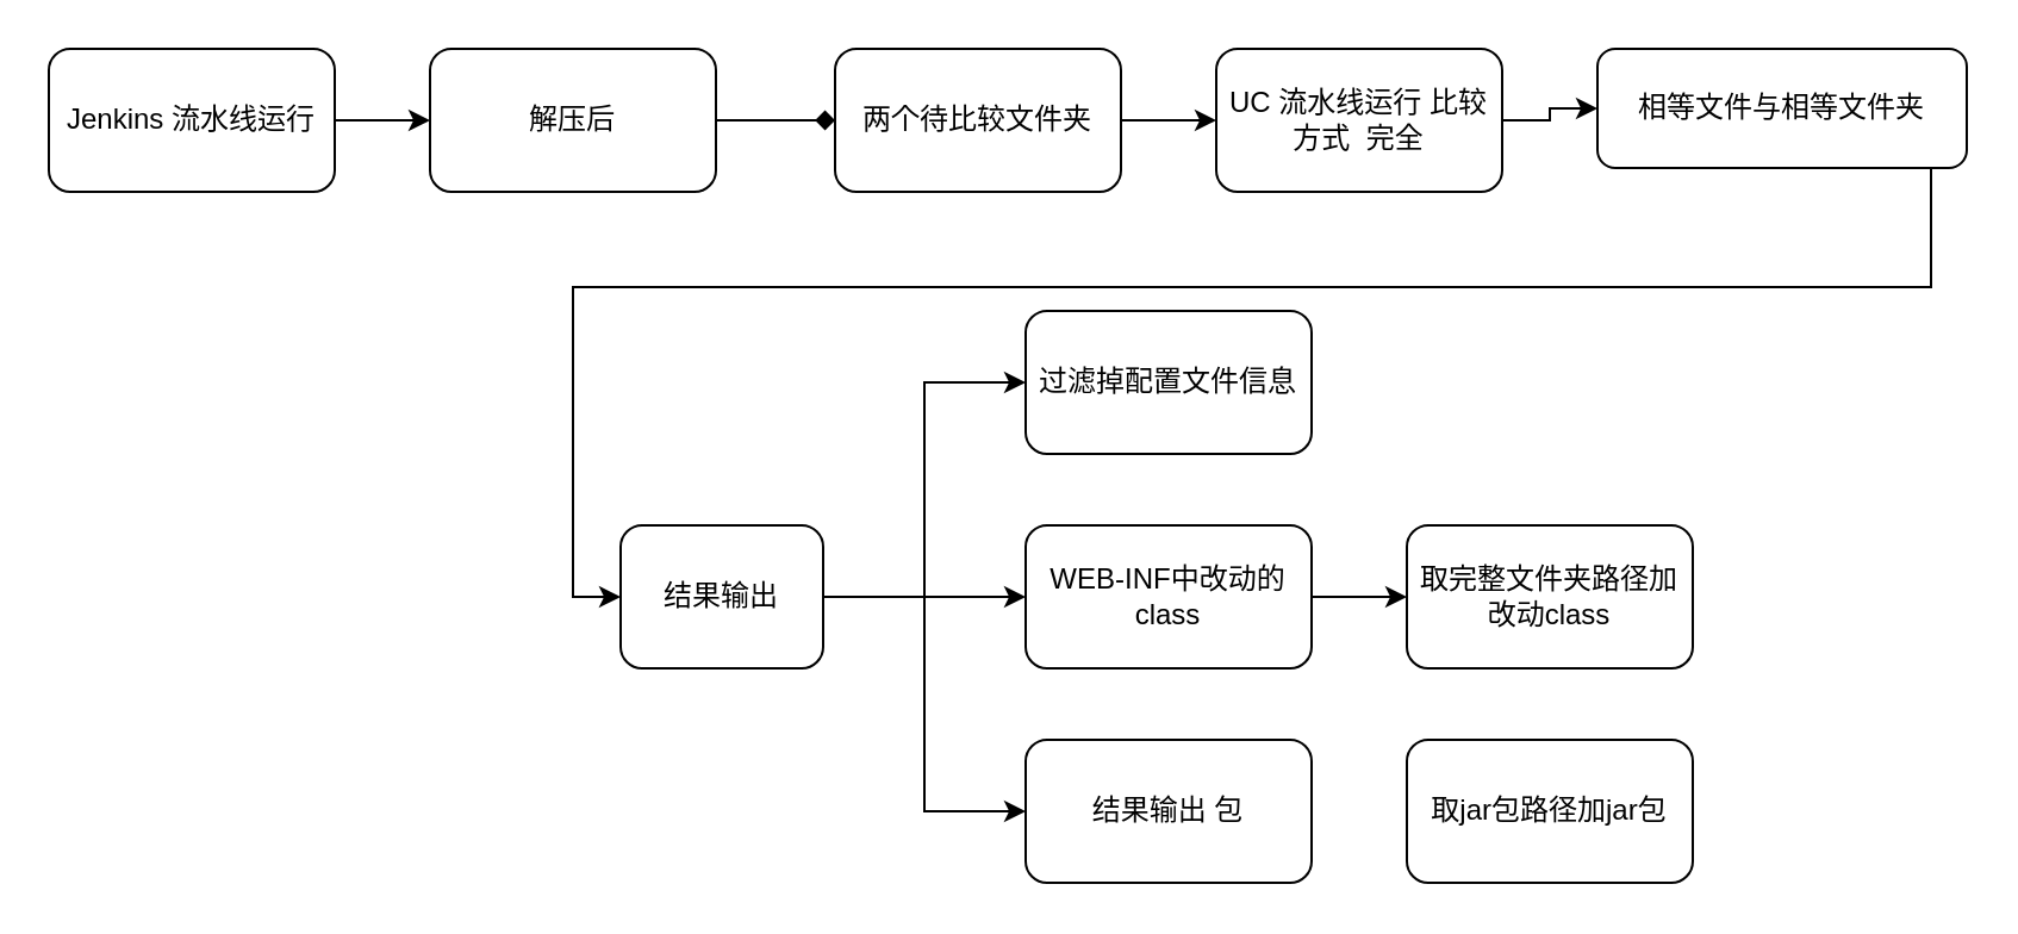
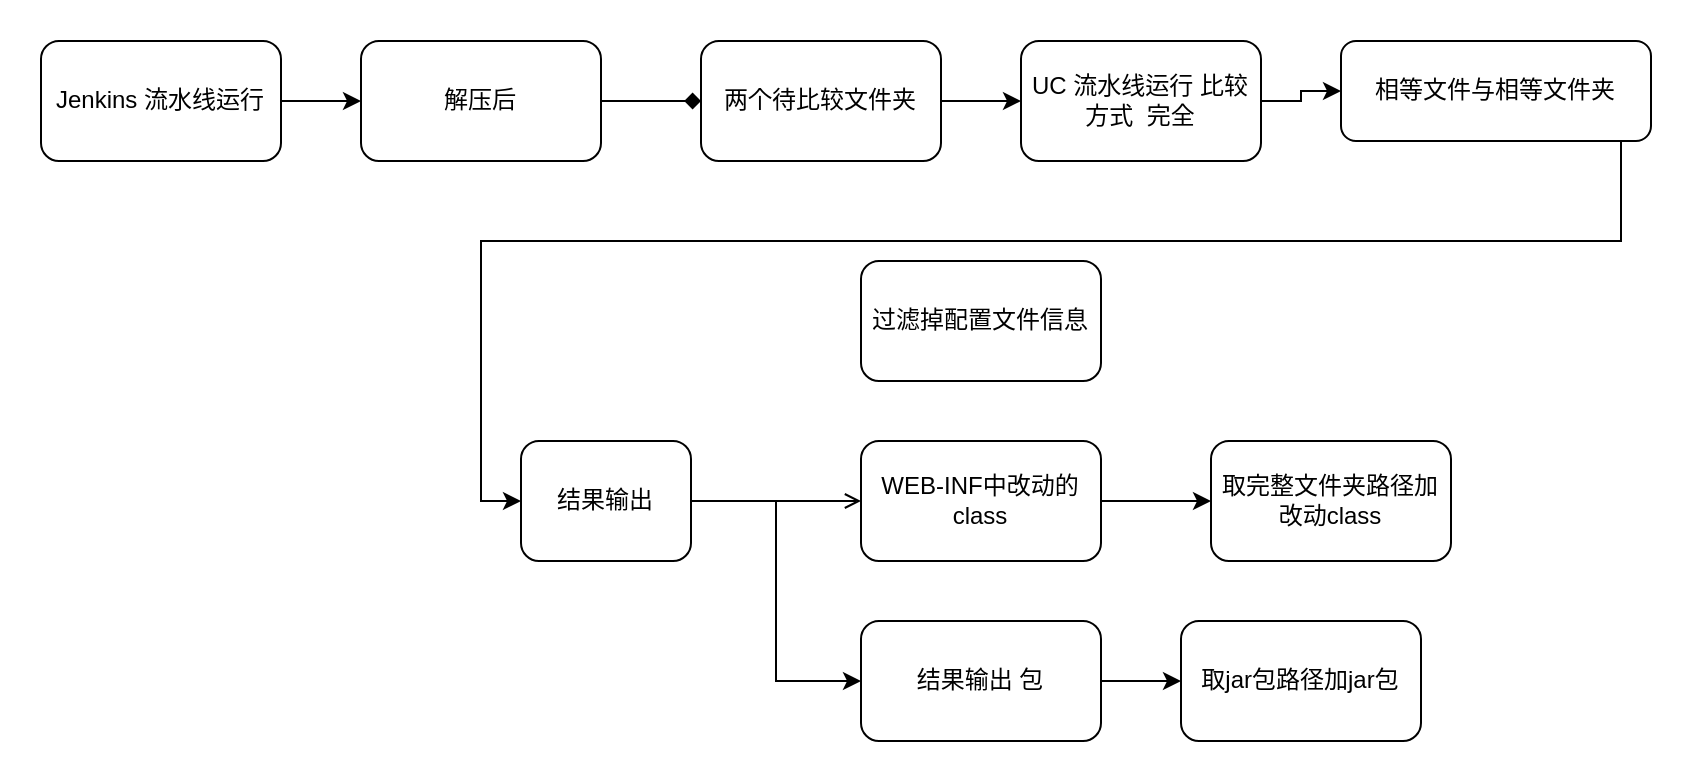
  <mxCell id="0" />
  <mxCell id="1" parent="0" />
  <mxCell id="2" style="edgeStyle=orthogonalEdgeStyle;rounded=0;orthogonalLoop=1;jettySize=auto;html=1;exitX=1;exitY=0.5;exitDx=0;exitDy=0;entryX=0;entryY=0.5;entryDx=0;entryDy=0;" edge="1" parent="1" source="3" target="7"><mxGeometry relative="1" as="geometry" /></mxCell>
  <mxCell id="3" value="Jenkins&amp;nbsp;流水线运行" style="rounded=1;whiteSpace=wrap;html=1;" vertex="1" parent="1"><mxGeometry x="20" y="20" width="120" height="60" as="geometry" /></mxCell>
  <mxCell id="4" style="edgeStyle=orthogonalEdgeStyle;rounded=0;orthogonalLoop=1;jettySize=auto;html=1;exitX=1;exitY=0.5;exitDx=0;exitDy=0;entryX=0;entryY=0.5;entryDx=0;entryDy=0;" edge="1" parent="1" source="5" target="9"><mxGeometry relative="1" as="geometry" /></mxCell>
  <mxCell id="5" value="两个待比较文件夹" style="rounded=1;whiteSpace=wrap;html=1;" vertex="1" parent="1"><mxGeometry x="350" y="20" width="120" height="60" as="geometry" /></mxCell>
  <mxCell id="6" style="edgeStyle=orthogonalEdgeStyle;rounded=0;orthogonalLoop=1;jettySize=auto;html=1;exitX=1;exitY=0.5;exitDx=0;exitDy=0;entryX=0;entryY=0.5;entryDx=0;entryDy=0;endArrow=diamond;" edge="1" parent="1" source="7" target="5"><mxGeometry relative="1" as="geometry" /></mxCell>
  <mxCell id="7" value="解压后" style="rounded=1;whiteSpace=wrap;html=1;" vertex="1" parent="1"><mxGeometry x="180" y="20" width="120" height="60" as="geometry" /></mxCell>
  <mxCell id="8" style="edgeStyle=orthogonalEdgeStyle;rounded=0;orthogonalLoop=1;jettySize=auto;html=1;exitX=1;exitY=0.5;exitDx=0;exitDy=0;entryX=0;entryY=0.5;entryDx=0;entryDy=0;" edge="1" parent="1" source="9" target="11"><mxGeometry relative="1" as="geometry" /></mxCell>
  <mxCell id="9" value="UC&amp;nbsp;流水线运行&amp;nbsp;比较方式&amp;nbsp; 完全" style="rounded=1;whiteSpace=wrap;html=1;" vertex="1" parent="1"><mxGeometry x="510" y="20" width="120" height="60" as="geometry" /></mxCell>
  <mxCell id="10" style="edgeStyle=orthogonalEdgeStyle;rounded=0;orthogonalLoop=1;jettySize=auto;html=1;exitX=1;exitY=0.5;exitDx=0;exitDy=0;entryX=0;entryY=0.5;entryDx=0;entryDy=0;" edge="1" parent="1" source="11" target="15"><mxGeometry relative="1" as="geometry"><Array as="points"><mxPoint x="810" y="50" /><mxPoint x="810" y="120" /><mxPoint x="240" y="120" /><mxPoint x="240" y="250" /></Array></mxGeometry></mxCell>
  <mxCell id="11" value="相等文件与相等文件夹" style="rounded=1;whiteSpace=wrap;html=1;" vertex="1" parent="1"><mxGeometry x="670" y="20" width="155" height="50" as="geometry" /></mxCell>
- <mxCell id="12" style="edgeStyle=orthogonalEdgeStyle;rounded=0;orthogonalLoop=1;jettySize=auto;html=1;exitX=1;exitY=0.5;exitDx=0;exitDy=0;entryX=0;entryY=0.5;entryDx=0;entryDy=0;" edge="1" parent="1" source="15" target="16"><mxGeometry relative="1" as="geometry" /></mxCell>
- <mxCell id="13" style="edgeStyle=orthogonalEdgeStyle;rounded=0;orthogonalLoop=1;jettySize=auto;html=1;exitX=1;exitY=0.5;exitDx=0;exitDy=0;entryX=0;entryY=0.5;entryDx=0;entryDy=0;" edge="1" parent="1" source="15" target="18"><mxGeometry relative="1" as="geometry" /></mxCell>
+ <mxCell id="13" style="edgeStyle=orthogonalEdgeStyle;rounded=0;orthogonalLoop=1;jettySize=auto;html=1;exitX=1;exitY=0.5;exitDx=0;exitDy=0;entryX=0;entryY=0.5;entryDx=0;entryDy=0;endArrow=open;" edge="1" parent="1" source="15" target="18"><mxGeometry relative="1" as="geometry" /></mxCell>
  <mxCell id="14" style="edgeStyle=orthogonalEdgeStyle;rounded=0;orthogonalLoop=1;jettySize=auto;html=1;exitX=1;exitY=0.5;exitDx=0;exitDy=0;entryX=0;entryY=0.5;entryDx=0;entryDy=0;" edge="1" parent="1" source="15" target="21"><mxGeometry relative="1" as="geometry" /></mxCell>
  <mxCell id="15" value="结果输出" style="rounded=1;whiteSpace=wrap;html=1;" vertex="1" parent="1"><mxGeometry x="260" y="220" width="85" height="60" as="geometry" /></mxCell>
  <mxCell id="16" value="过滤掉配置文件信息" style="rounded=1;whiteSpace=wrap;html=1;" vertex="1" parent="1"><mxGeometry x="430" y="130" width="120" height="60" as="geometry" /></mxCell>
  <mxCell id="17" style="edgeStyle=orthogonalEdgeStyle;rounded=0;orthogonalLoop=1;jettySize=auto;html=1;exitX=1;exitY=0.5;exitDx=0;exitDy=0;entryX=0;entryY=0.5;entryDx=0;entryDy=0;" edge="1" parent="1" source="18" target="19"><mxGeometry relative="1" as="geometry" /></mxCell>
  <mxCell id="18" value="WEB-INF中改动的class" style="rounded=1;whiteSpace=wrap;html=1;" vertex="1" parent="1"><mxGeometry x="430" y="220" width="120" height="60" as="geometry" /></mxCell>
- <mxCell id="19" value="取完整文件夹路径加改动class" style="rounded=1;whiteSpace=wrap;html=1;" vertex="1" parent="1"><mxGeometry x="590" y="220" width="120" height="60" as="geometry" /></mxCell>
+ <mxCell id="19" value="取完整文件夹路径加改动class" style="rounded=1;whiteSpace=wrap;html=1;" vertex="1" parent="1"><mxGeometry x="605" y="220" width="120" height="60" as="geometry" /></mxCell>
+ <mxCell id="20" style="edgeStyle=orthogonalEdgeStyle;rounded=0;orthogonalLoop=1;jettySize=auto;html=1;exitX=1;exitY=0.5;exitDx=0;exitDy=0;" edge="1" parent="1" source="21" target="22"><mxGeometry relative="1" as="geometry" /></mxCell>
  <mxCell id="21" value="结果输出&amp;nbsp;包" style="rounded=1;whiteSpace=wrap;html=1;" vertex="1" parent="1"><mxGeometry x="430" y="310" width="120" height="60" as="geometry" /></mxCell>
  <mxCell id="22" value="取jar包路径加jar包" style="rounded=1;whiteSpace=wrap;html=1;" vertex="1" parent="1"><mxGeometry x="590" y="310" width="120" height="60" as="geometry" /></mxCell>
